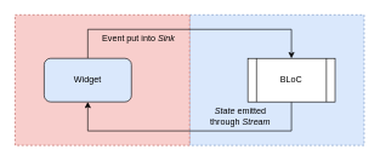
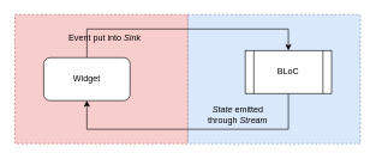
  <mxCell id="0" />
  <mxCell id="1" parent="0" />
  <mxCell id="2" value="" style="rounded=0;whiteSpace=wrap;html=1;fillColor=#dae8fc;strokeColor=#6c8ebf;dashed=1;" vertex="1" parent="1"><mxGeometry x="260" y="20" width="240" height="180" as="geometry" /></mxCell>
  <mxCell id="3" value="" style="rounded=0;whiteSpace=wrap;html=1;fillColor=#f8cecc;strokeColor=#b85450;dashed=1;" vertex="1" parent="1"><mxGeometry x="20" y="20" width="240" height="180" as="geometry" /></mxCell>
  <mxCell id="4" style="edgeStyle=orthogonalEdgeStyle;rounded=0;orthogonalLoop=1;jettySize=auto;html=1;exitX=0.5;exitY=0;exitDx=0;exitDy=0;entryX=0.5;entryY=0;entryDx=0;entryDy=0;" edge="1" parent="1" source="5" target="7"><mxGeometry relative="1" as="geometry"><Array as="points"><mxPoint x="120" y="40" /><mxPoint x="400" y="40" /></Array></mxGeometry></mxCell>
- <mxCell id="5" value="Widget" style="rounded=1;whiteSpace=wrap;html=1;fillColor=#dae8fc;" vertex="1" parent="1"><mxGeometry x="60" y="80" width="120" height="60" as="geometry" /></mxCell>
+ <mxCell id="5" value="Widget" style="rounded=1;whiteSpace=wrap;html=1;" vertex="1" parent="1"><mxGeometry x="60" y="80" width="120" height="60" as="geometry" /></mxCell>
  <mxCell id="6" style="edgeStyle=orthogonalEdgeStyle;rounded=0;orthogonalLoop=1;jettySize=auto;html=1;exitX=0.5;exitY=1;exitDx=0;exitDy=0;entryX=0.5;entryY=1;entryDx=0;entryDy=0;" edge="1" parent="1" source="7" target="5"><mxGeometry relative="1" as="geometry"><Array as="points"><mxPoint x="400" y="180" /><mxPoint x="120" y="180" /></Array></mxGeometry></mxCell>
- <mxCell id="7" value="BLoC" style="shape=process;whiteSpace=wrap;html=1;backgroundOutline=1;" vertex="1" parent="1"><mxGeometry x="340" y="80" width="120" height="60" as="geometry" /></mxCell>
- <mxCell id="8" value="&lt;font style=&quot;font-size: 12px&quot;&gt;Event put into &lt;i&gt;Sink&lt;/i&gt;&lt;/font&gt;" style="text;html=1;strokeColor=none;fillColor=none;align=center;verticalAlign=middle;whiteSpace=wrap;rounded=0;dashed=1;fontSize=18;" vertex="1" parent="1"><mxGeometry x="120" y="40" width="140" height="20" as="geometry" /></mxCell>
+ <mxCell id="7" value="BLoC" style="shape=process;whiteSpace=wrap;html=1;backgroundOutline=1;" vertex="1" parent="1"><mxGeometry x="340" y="70" width="120" height="60" as="geometry" /></mxCell>
+ <mxCell id="8" value="&lt;font style=&quot;font-size: 12px&quot;&gt;Event put into &lt;i&gt;Sink&lt;/i&gt;&lt;/font&gt;" style="text;html=1;strokeColor=none;fillColor=none;align=center;verticalAlign=middle;whiteSpace=wrap;rounded=0;dashed=1;fontSize=18;" vertex="1" parent="1"><mxGeometry x="75" y="40" width="140" height="20" as="geometry" /></mxCell>
  <mxCell id="9" value="&lt;span style=&quot;font-size: 12px;&quot;&gt;&lt;i style=&quot;font-size: 12px;&quot;&gt;State&lt;/i&gt;&amp;nbsp;emitted &lt;br style=&quot;font-size: 12px;&quot;&gt;through &lt;i style=&quot;font-size: 12px;&quot;&gt;Stream&lt;/i&gt;&lt;/span&gt;" style="text;html=1;strokeColor=none;fillColor=none;align=center;verticalAlign=middle;whiteSpace=wrap;rounded=0;dashed=1;fontSize=12;" vertex="1" parent="1"><mxGeometry x="260" y="150" width="140" height="20" as="geometry" /></mxCell>
